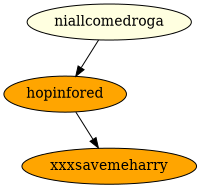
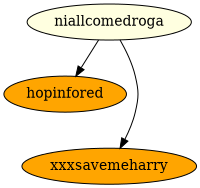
  strict digraph {
    node [fillcolor=orange style=filled]
    hopinfored
    niallcomedroga [fillcolor=lightyellow]
    xxxsavemeharry
    niallcomedroga -> hopinfored
-   hopinfored -> xxxsavemeharry
+   niallcomedroga -> xxxsavemeharry
  }
